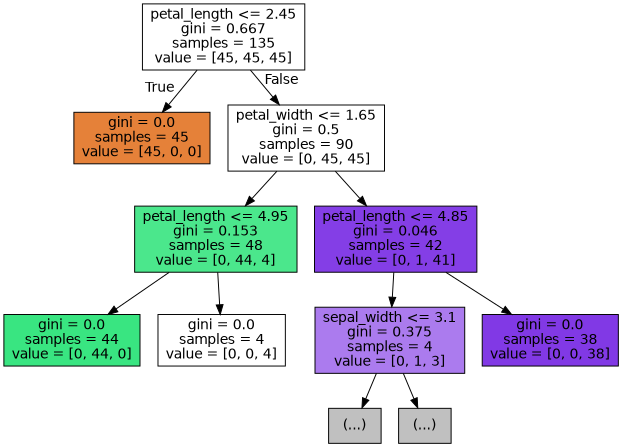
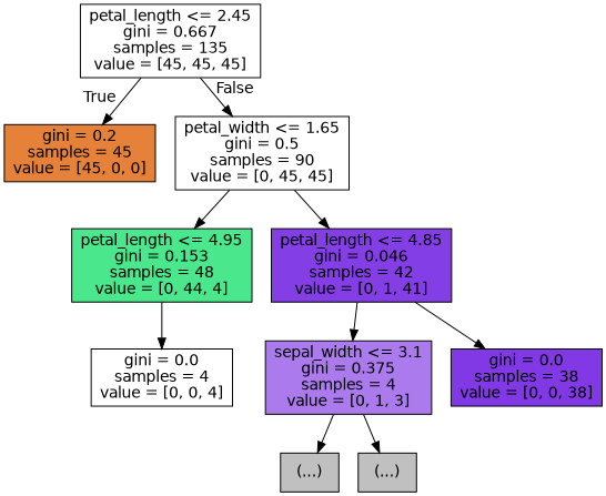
  digraph {
    node [color=black fillcolor="#ffffff" fontname=helvetica shape=box style=filled]
    edge [fontname=helvetica]
    n1 [label="petal_length <= 2.45\ngini = 0.667\nsamples = 135\nvalue = [45, 45, 45]"]
-   n2 [fillcolor="#e58139" label="gini = 0.0\nsamples = 45\nvalue = [45, 0, 0]"]
+   n2 [fillcolor="#e58139" label="gini = 0.2\nsamples = 45\nvalue = [45, 0, 0]"]
    n3 [label="petal_width <= 1.65\ngini = 0.5\nsamples = 90\nvalue = [0, 45, 45]"]
    n4 [fillcolor="#4be78c" label="petal_length <= 4.95\ngini = 0.153\nsamples = 48\nvalue = [0, 44, 4]"]
    n5 [fillcolor="#843ee6" label="petal_length <= 4.85\ngini = 0.046\nsamples = 42\nvalue = [0, 1, 41]"]
-   n6 [fillcolor="#39e581" label="gini = 0.0\nsamples = 44\nvalue = [0, 44, 0]"]
    n7 [label="gini = 0.0\nsamples = 4\nvalue = [0, 0, 4]"]
    n8 [fillcolor="#ab7bee" label="sepal_width <= 3.1\ngini = 0.375\nsamples = 4\nvalue = [0, 1, 3]"]
    n9 [fillcolor="#8139e5" label="gini = 0.0\nsamples = 38\nvalue = [0, 0, 38]"]
    n10 [fillcolor="#C0C0C0" label="(...)"]
    n11 [fillcolor="#C0C0C0" label="(...)"]
    n1 -> n2 [headlabel=True labelangle=45 labeldistance=2.5]
    n1 -> n3 [headlabel=False labelangle=-45 labeldistance=2.5]
    n3 -> n4
    n3 -> n5
-   n4 -> n6
    n4 -> n7
    n5 -> n8
    n5 -> n9
    n8 -> n10
    n8 -> n11
  }
